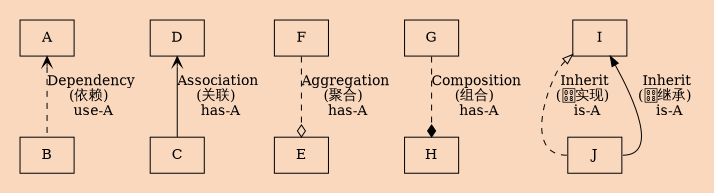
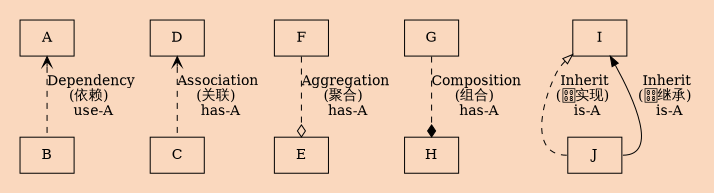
  digraph {
    bgcolor="#fad8be"
    node [shape=box]
    edge [dir=back style=dashed]
    B
    A
    D
    C
    F
    E
    G
    H
    I
    J
    subgraph cluster_1 {
      style=invis
      B
      A
    }
    subgraph cluster_2 {
      style=invis
      D
      C
    }
    subgraph cluster_3 {
      rankdir=TB
      style=invis
      F
      E
    }
    subgraph cluster_4 {
      rankdir=TB
      style=invis
      G
      H
    }
    subgraph cluster_5 {
      rankdir=TB
      style=invis
      I
      J
    }
    A -> B [arrowtail=open label="Dependency\n(依赖) \n use-A"]
-   D -> C [arrowtail=open label="Association\n(关联) \n has-A" style=""]
+   D -> C [arrowtail=open label="Association\n(关联) \n has-A"]
    F -> E [arrowhead=ediamond label="Aggregation\n(聚合) \n has-A" dir=""]
    G -> H [arrowhead=diamond label="Composition\n(组合) \n has-A" dir=""]
    I -> J [arrowtail=empty headport=w label="Inherit\n(实现) \n is-A"]
    I -> J [headport=e label="Inherit\n(继承) \n is-A" style=""]
  }
